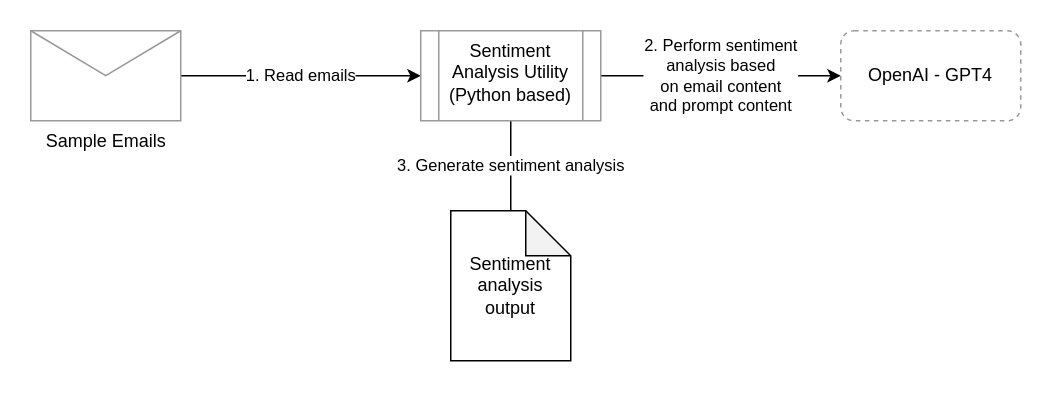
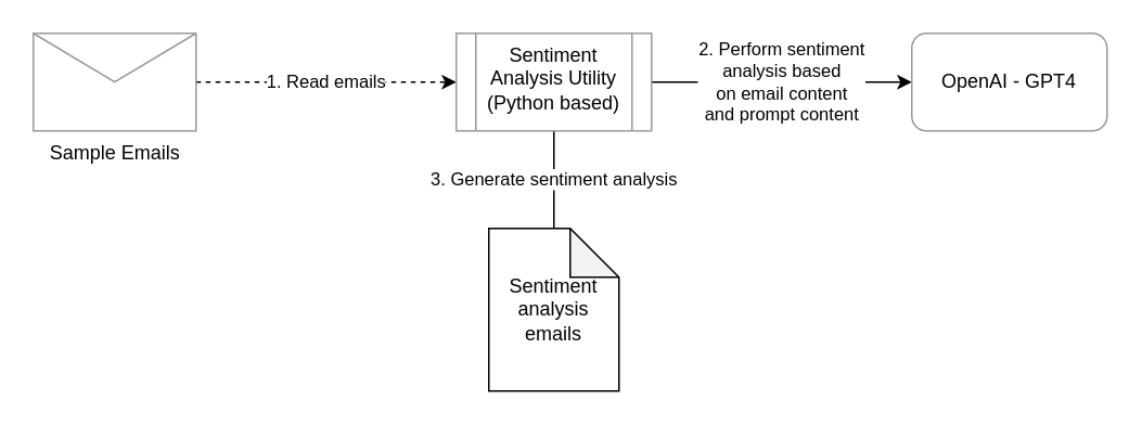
  <mxCell id="0" />
  <mxCell id="1" parent="0" />
- <mxCell id="2" value="1. Read emails" style="edgeStyle=none;html=1;" parent="1" source="3" target="6" edge="1"><mxGeometry relative="1" as="geometry" /></mxCell>
+ <mxCell id="2" value="1. Read emails" style="edgeStyle=none;html=1;dashed=1;" parent="1" source="3" target="6" edge="1"><mxGeometry relative="1" as="geometry" /></mxCell>
  <mxCell id="3" value="Sample Emails" style="verticalLabelPosition=bottom;shadow=0;dashed=0;align=center;html=1;verticalAlign=top;strokeWidth=1;shape=mxgraph.mockup.misc.mail2;strokeColor=#999999;" parent="1" vertex="1"><mxGeometry x="20" y="20" width="100" height="60" as="geometry" /></mxCell>
  <mxCell id="4" value="2. Perform sentiment&lt;br&gt;analysis based &lt;br&gt;on email content&lt;br&gt;and prompt content" style="edgeStyle=none;html=1;" parent="1" source="6" target="7" edge="1"><mxGeometry relative="1" as="geometry" /></mxCell>
  <mxCell id="5" value="3. Generate sentiment analysis" style="edgeStyle=none;html=1;endArrow=none;" parent="1" source="6" target="8" edge="1"><mxGeometry relative="1" as="geometry" /></mxCell>
  <mxCell id="6" value="Sentiment Analysis Utility&lt;br&gt;(Python based)" style="shape=process;whiteSpace=wrap;html=1;backgroundOutline=1;verticalAlign=top;strokeColor=#999999;shadow=0;dashed=0;strokeWidth=1;" parent="1" vertex="1"><mxGeometry x="280" y="20" width="120" height="60" as="geometry" /></mxCell>
- <mxCell id="7" value="OpenAI - GPT4" style="rounded=1;whiteSpace=wrap;html=1;verticalAlign=middle;strokeColor=#999999;shadow=0;dashed=1;strokeWidth=1;" parent="1" vertex="1"><mxGeometry x="560" y="20" width="120" height="60" as="geometry" /></mxCell>
- <mxCell id="8" value="Sentiment analysis output" style="shape=note;whiteSpace=wrap;html=1;backgroundOutline=1;darkOpacity=0.05;" parent="1" vertex="1"><mxGeometry x="300" y="140" width="80" height="100" as="geometry" /></mxCell>
+ <mxCell id="7" value="OpenAI - GPT4" style="rounded=1;whiteSpace=wrap;html=1;verticalAlign=middle;strokeColor=#999999;shadow=0;dashed=0;strokeWidth=1;" parent="1" vertex="1"><mxGeometry x="560" y="20" width="120" height="60" as="geometry" /></mxCell>
+ <mxCell id="8" value="Sentiment analysis emails" style="shape=note;whiteSpace=wrap;html=1;backgroundOutline=1;darkOpacity=0.05;" parent="1" vertex="1"><mxGeometry x="300" y="140" width="80" height="100" as="geometry" /></mxCell>
